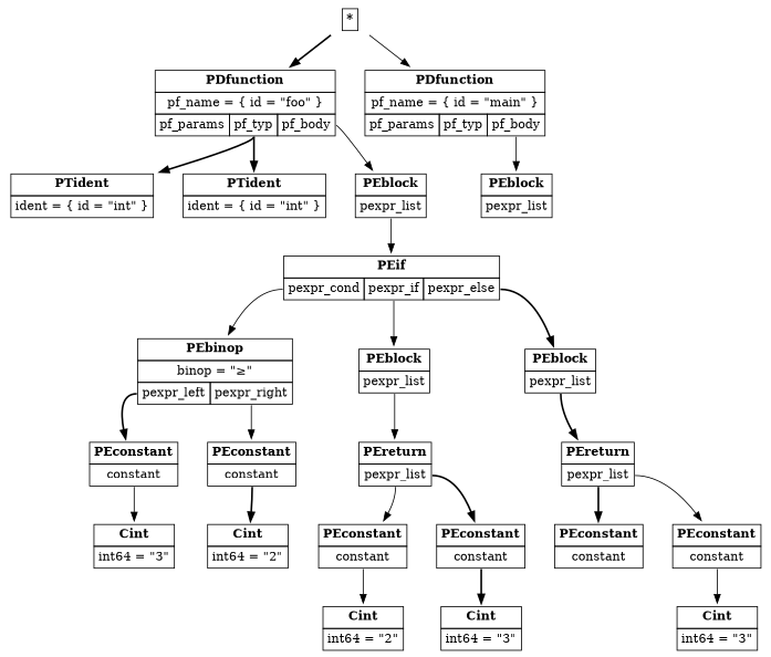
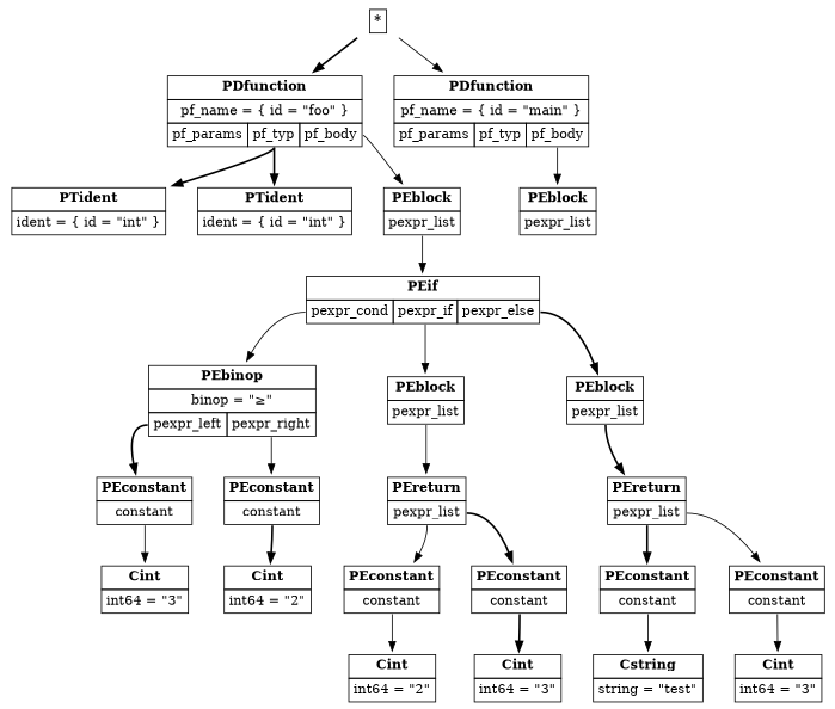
  digraph {
    node [shape=plaintext]
    edge [style=solid tailport=pexpr_list]
    n1 [label=<<table border='0' cellborder='1' cellspacing='0' cellpadding='4'><tr ><td colspan = '1'><b >*</b></td></tr></table>>]
    n2 [label=<<table border='0' cellborder='1' cellspacing='0' cellpadding='4'><tr ><td colspan = '3'><b >PDfunction</b></td></tr><tr ><td colspan = '3'>pf_name = { id = "foo" }</td></tr><tr ><td port='pf_params'>pf_params</td><td port='pf_typ'>pf_typ</td><td port='pf_body'>pf_body</td></tr></table>>]
    n3 [label=<<table border='0' cellborder='1' cellspacing='0' cellpadding='4'><tr ><td colspan = '3'><b >PDfunction</b></td></tr><tr ><td colspan = '3'>pf_name = { id = "main" }</td></tr><tr ><td port='pf_params'>pf_params</td><td port='pf_typ'>pf_typ</td><td port='pf_body'>pf_body</td></tr></table>>]
    n4 [label=<<table border='0' cellborder='1' cellspacing='0' cellpadding='4'><tr ><td colspan = '1'><b >PTident</b></td></tr><tr ><td colspan = '1'>ident = { id = "int" }</td></tr></table>>]
    n5 [label=<<table border='0' cellborder='1' cellspacing='0' cellpadding='4'><tr ><td colspan = '1'><b >PTident</b></td></tr><tr ><td colspan = '1'>ident = { id = "int" }</td></tr></table>>]
    n6 [label=<<table border='0' cellborder='1' cellspacing='0' cellpadding='4'><tr ><td colspan = '1'><b >PEblock</b></td></tr><tr ><td port='pexpr_list'>pexpr_list</td></tr></table>>]
    n7 [label=<<table border='0' cellborder='1' cellspacing='0' cellpadding='4'><tr ><td colspan = '1'><b >PEblock</b></td></tr><tr ><td port='pexpr_list'>pexpr_list</td></tr></table>>]
    n8 [label=<<table border='0' cellborder='1' cellspacing='0' cellpadding='4'><tr ><td colspan = '3'><b >PEif</b></td></tr><tr ><td port='pexpr_cond'>pexpr_cond</td><td port='pexpr_if'>pexpr_if</td><td port='pexpr_else'>pexpr_else</td></tr></table>>]
    n9 [label=<<table border='0' cellborder='1' cellspacing='0' cellpadding='4'><tr ><td colspan = '2'><b >PEbinop</b></td></tr><tr ><td colspan = '2'>binop = "&ge;"</td></tr><tr ><td port='pexpr_left'>pexpr_left</td><td port='pexpr_right'>pexpr_right</td></tr></table>>]
    n10 [label=<<table border='0' cellborder='1' cellspacing='0' cellpadding='4'><tr ><td colspan = '1'><b >PEblock</b></td></tr><tr ><td port='pexpr_list'>pexpr_list</td></tr></table>>]
    n11 [label=<<table border='0' cellborder='1' cellspacing='0' cellpadding='4'><tr ><td colspan = '1'><b >PEblock</b></td></tr><tr ><td port='pexpr_list'>pexpr_list</td></tr></table>>]
    n12 [label=<<table border='0' cellborder='1' cellspacing='0' cellpadding='4'><tr ><td colspan = '1'><b >PEconstant</b></td></tr><tr ><td port='constant'>constant</td></tr></table>>]
    n13 [label=<<table border='0' cellborder='1' cellspacing='0' cellpadding='4'><tr ><td colspan = '1'><b >PEconstant</b></td></tr><tr ><td port='constant'>constant</td></tr></table>>]
    n14 [label=<<table border='0' cellborder='1' cellspacing='0' cellpadding='4'><tr ><td colspan = '1'><b >PEreturn</b></td></tr><tr ><td port='pexpr_list'>pexpr_list</td></tr></table>>]
    n15 [label=<<table border='0' cellborder='1' cellspacing='0' cellpadding='4'><tr ><td colspan = '1'><b >PEreturn</b></td></tr><tr ><td port='pexpr_list'>pexpr_list</td></tr></table>>]
    n16 [label=<<table border='0' cellborder='1' cellspacing='0' cellpadding='4'><tr ><td colspan = '1'><b >Cint</b></td></tr><tr ><td colspan = '1'>int64 = "3"</td></tr></table>>]
    n17 [label=<<table border='0' cellborder='1' cellspacing='0' cellpadding='4'><tr ><td colspan = '1'><b >Cint</b></td></tr><tr ><td colspan = '1'>int64 = "2"</td></tr></table>>]
    n18 [label=<<table border='0' cellborder='1' cellspacing='0' cellpadding='4'><tr ><td colspan = '1'><b >PEconstant</b></td></tr><tr ><td port='constant'>constant</td></tr></table>>]
    n19 [label=<<table border='0' cellborder='1' cellspacing='0' cellpadding='4'><tr ><td colspan = '1'><b >PEconstant</b></td></tr><tr ><td port='constant'>constant</td></tr></table>>]
    n20 [label=<<table border='0' cellborder='1' cellspacing='0' cellpadding='4'><tr ><td colspan = '1'><b >Cint</b></td></tr><tr ><td colspan = '1'>int64 = "2"</td></tr></table>>]
    n21 [label=<<table border='0' cellborder='1' cellspacing='0' cellpadding='4'><tr ><td colspan = '1'><b >Cint</b></td></tr><tr ><td colspan = '1'>int64 = "3"</td></tr></table>>]
    n22 [label=<<table border='0' cellborder='1' cellspacing='0' cellpadding='4'><tr ><td colspan = '1'><b >PEconstant</b></td></tr><tr ><td port='constant'>constant</td></tr></table>>]
    n23 [label=<<table border='0' cellborder='1' cellspacing='0' cellpadding='4'><tr ><td colspan = '1'><b >PEconstant</b></td></tr><tr ><td port='constant'>constant</td></tr></table>>]
+   n24 [label=<<table border='0' cellborder='1' cellspacing='0' cellpadding='4'><tr ><td colspan = '1'><b >Cstring</b></td></tr><tr ><td colspan = '1'>string = "test"</td></tr></table>>]
    n25 [label=<<table border='0' cellborder='1' cellspacing='0' cellpadding='4'><tr ><td colspan = '1'><b >Cint</b></td></tr><tr ><td colspan = '1'>int64 = "3"</td></tr></table>>]
    n1 -> n2 [style=bold]
    n1 -> n3
    n2 -> n4 [style=bold tailport=pf_typ]
    n2 -> n5 [style=bold tailport=pf_typ]
    n2 -> n6 [tailport=pf_body]
    n3 -> n7 [tailport=pf_body]
    n6 -> n8
    n8 -> n9 [tailport=pexpr_cond]
    n8 -> n10 [tailport=pexpr_if]
    n8 -> n11 [style=bold tailport=pexpr_else]
    n9 -> n12 [style=bold tailport=pexpr_left]
    n9 -> n13 [tailport=pexpr_right]
    n10 -> n14
    n11 -> n15 [style=bold]
    n12 -> n16 [tailport=constant]
    n13 -> n17 [style=bold tailport=constant]
    n14 -> n18
    n14 -> n19 [style=bold]
    n15 -> n22 [style=bold]
    n15 -> n23
    n18 -> n20 [tailport=constant]
    n19 -> n21 [style=bold tailport=constant]
+   n22 -> n24 [tailport=constant]
    n23 -> n25 [tailport=constant]
  }
